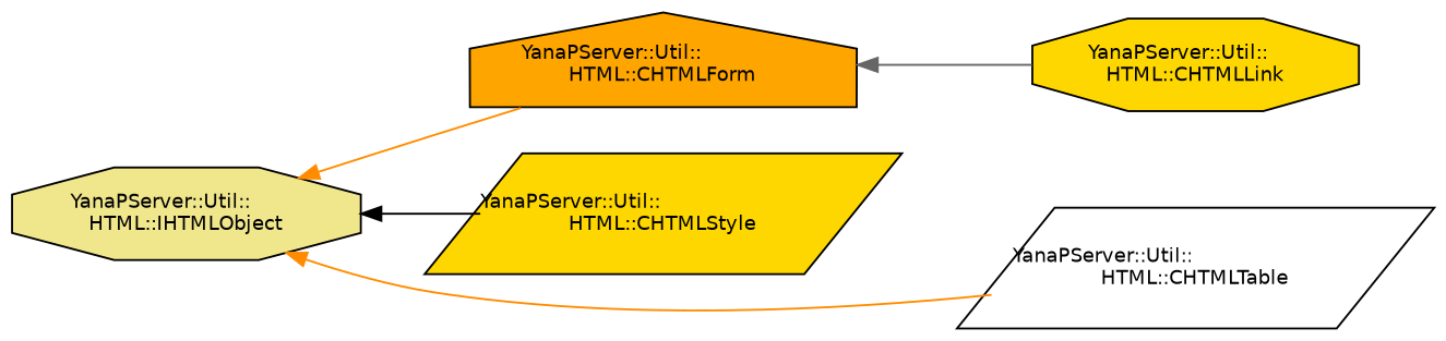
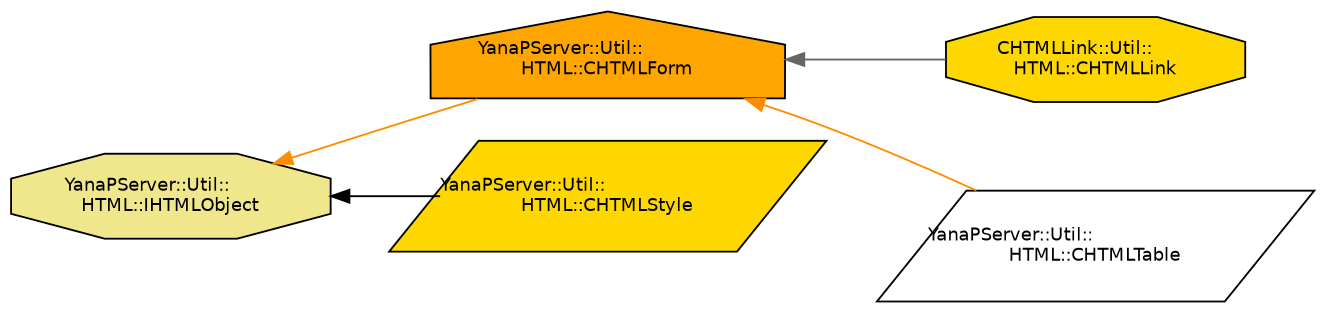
  digraph {
    rankdir=LR
    node [color=black fillcolor=gold fontname=Helvetica fontsize=10 shape=octagon style=filled]
    edge [color=darkorange dir=back fontname=Helvetica fontsize=10 labelfontname=Helvetica labelfontsize=10 style=solid]
    n1 [fillcolor=khaki height=0.2 label="YanaPServer::Util::\lHTML::IHTMLObject" width=0.4]
    n2 [fillcolor=orange height=0.2 label="YanaPServer::Util::\lHTML::CHTMLForm" shape=house width=0.4]
    n3 [height=0.2 label="YanaPServer::Util::\lHTML::CHTMLStyle" shape=parallelogram width=0.4]
    n4 [fillcolor=white height=0.2 label="YanaPServer::Util::\lHTML::CHTMLTable" shape=parallelogram width=0.4]
-   n5 [height=0.2 label="YanaPServer::Util::\lHTML::CHTMLLink" width=0.4]
+   n5 [height=0.2 label="CHTMLLink::Util::\lHTML::CHTMLLink" width=0.4]
    n1 -> n2
    n1 -> n3 [color=black]
-   n1 -> n4
+   n2 -> n4
    n2 -> n5 [color=gray40]
  }
